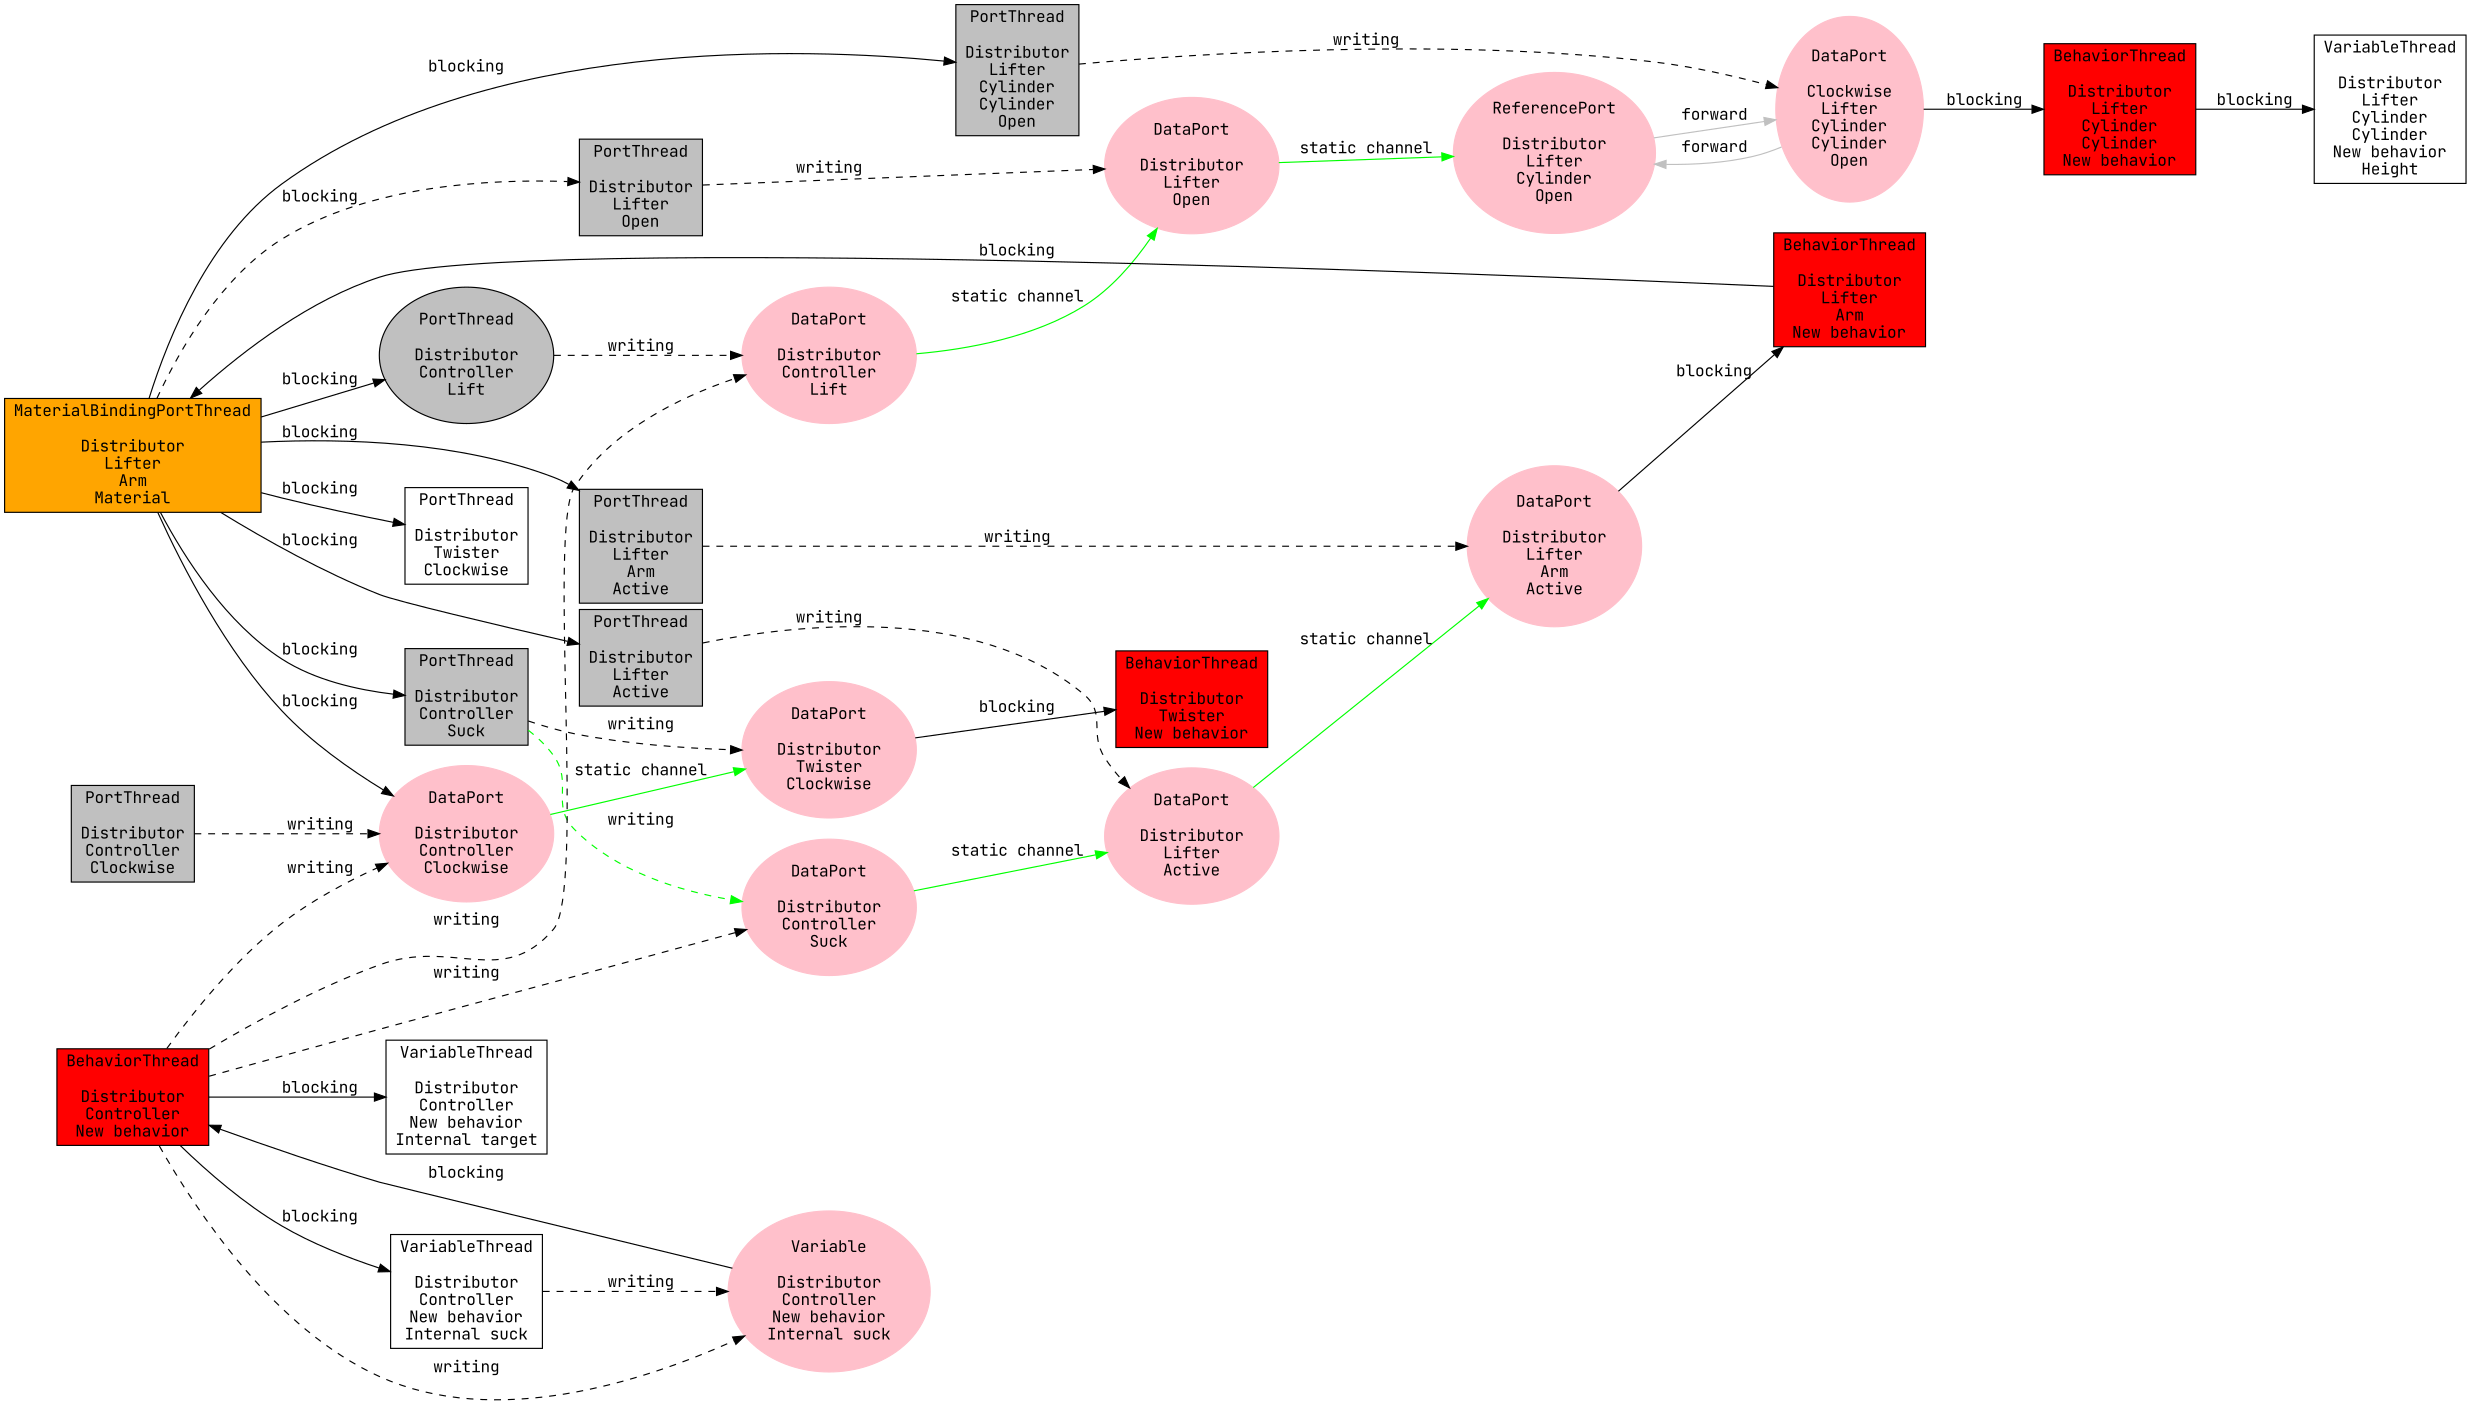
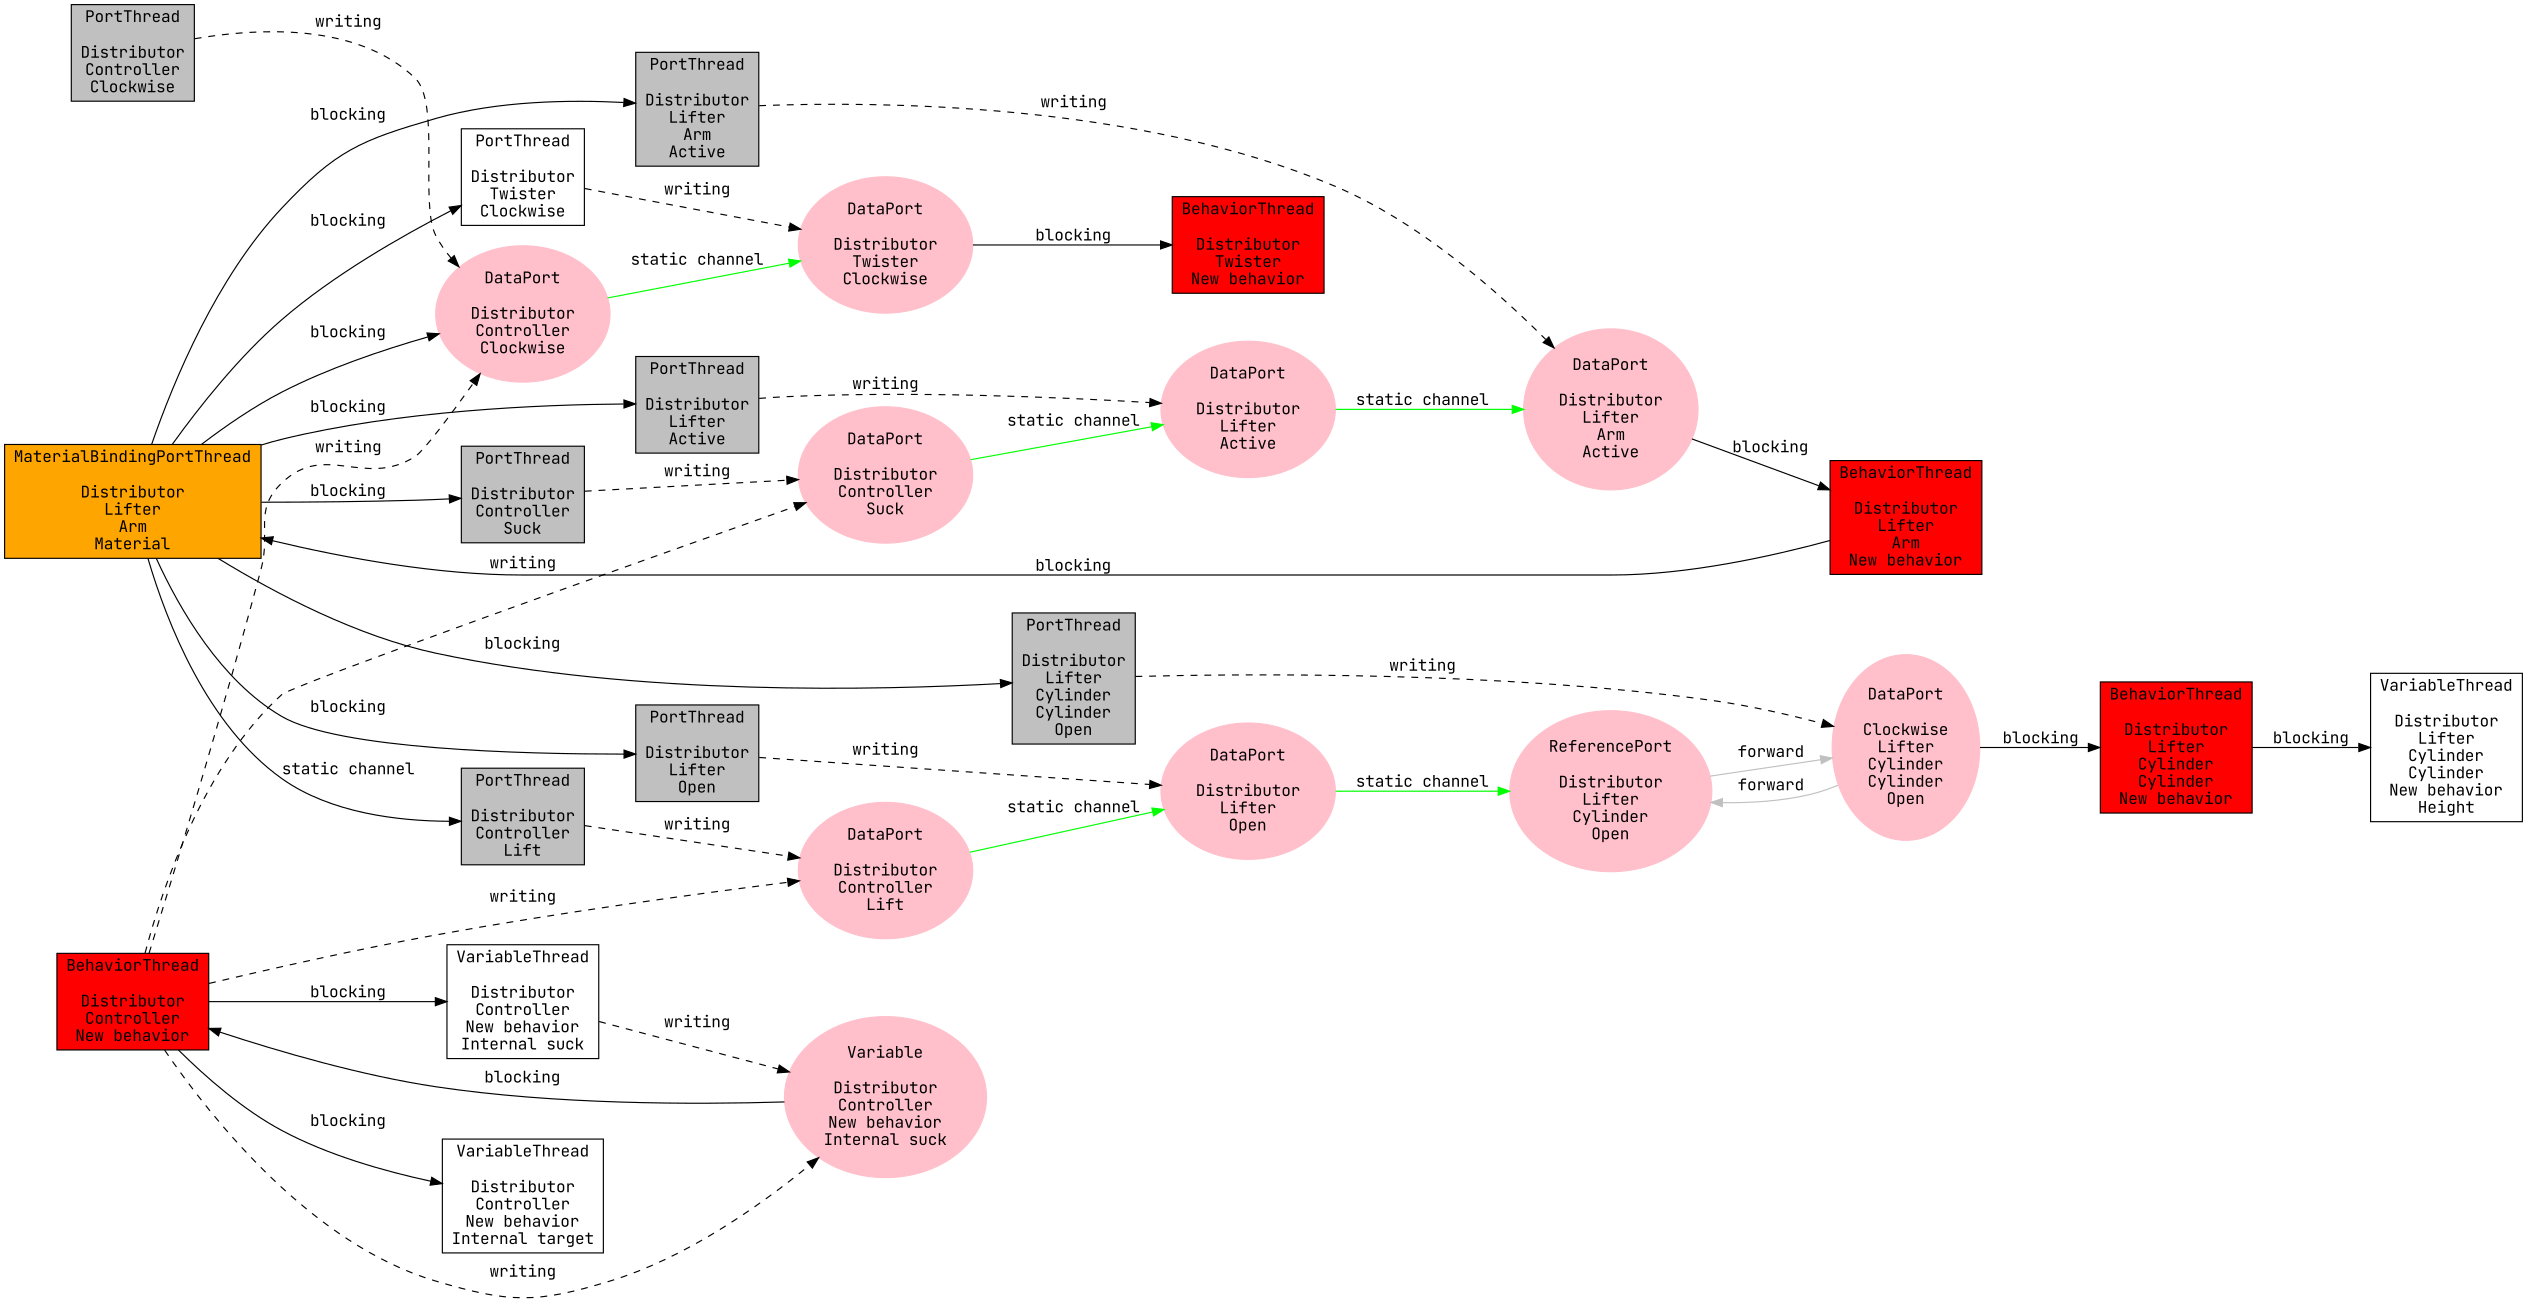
  digraph {
    fontname="JetBrains Mono"
    rankdir=LR
    node [fontname="JetBrains Mono" shape=box style=filled]
    edge [fontname="JetBrains Mono"]
    n1 [fillcolor=white label="PortThread\n\nDistributor\nTwister\nClockwise"]
    n2 [color=pink label="DataPort\n\nDistributor\nTwister\nClockwise" shape=ellipse]
    n3 [fillcolor=red label="BehaviorThread\n\nDistributor\nTwister\nNew behavior"]
    n4 [fillcolor=gray label="PortThread\n\nDistributor\nLifter\nOpen"]
    n5 [color=pink label="DataPort\n\nDistributor\nLifter\nOpen" shape=ellipse]
    n6 [color=pink label="ReferencePort\n\nDistributor\nLifter\nCylinder\nOpen" shape=ellipse]
    n7 [fillcolor=gray label="PortThread\n\nDistributor\nLifter\nActive"]
    n8 [color=pink label="DataPort\n\nDistributor\nLifter\nActive" shape=ellipse]
    n9 [color=pink label="DataPort\n\nDistributor\nLifter\nArm\nActive" shape=ellipse]
    n10 [fillcolor=gray label="PortThread\n\nDistributor\nLifter\nCylinder\nCylinder\nOpen"]
    n11 [color=pink label="DataPort\n\nClockwise\nLifter\nCylinder\nCylinder\nOpen" shape=ellipse]
    n12 [fillcolor=red label="BehaviorThread\n\nDistributor\nLifter\nCylinder\nCylinder\nNew behavior"]
    n13 [fillcolor=white label="VariableThread\n\nDistributor\nLifter\nCylinder\nCylinder\nNew behavior\nHeight"]
    n14 [fillcolor=orange label="MaterialBindingPortThread\n\nDistributor\nLifter\nArm\nMaterial"]
    n15 [fillcolor=gray label="PortThread\n\nDistributor\nLifter\nArm\nActive"]
-   n16 [fillcolor=gray label="PortThread\n\nDistributor\nController\nLift" shape=ellipse]
+   n16 [fillcolor=gray label="PortThread\n\nDistributor\nController\nLift"]
    n17 [fillcolor=gray label="PortThread\n\nDistributor\nController\nSuck"]
    n18 [color=pink label="DataPort\n\nDistributor\nController\nClockwise" shape=ellipse]
    n19 [fillcolor=gray label="PortThread\n\nDistributor\nController\nClockwise"]
    n20 [color=pink label="DataPort\n\nDistributor\nController\nLift" shape=ellipse]
    n21 [color=pink label="DataPort\n\nDistributor\nController\nSuck" shape=ellipse]
    n22 [fillcolor=red label="BehaviorThread\n\nDistributor\nLifter\nArm\nNew behavior"]
    n23 [fillcolor=white label="VariableThread\n\nDistributor\nController\nNew behavior\nInternal suck"]
    n24 [color=pink label="Variable\n\nDistributor\nController\nNew behavior\nInternal suck" shape=ellipse]
    n25 [fillcolor=red label="BehaviorThread\n\nDistributor\nController\nNew behavior"]
    n26 [fillcolor=white label="VariableThread\n\nDistributor\nController\nNew behavior\nInternal target"]
-   n17 -> n2 [label=writing style=dashed]
+   n1 -> n2 [label=writing style=dashed]
    n2 -> n3 [label=blocking]
    n4 -> n5 [label=writing style=dashed]
    n5 -> n6 [color=green label="static channel"]
    n6 -> n11 [color=gray label=forward]
    n7 -> n8 [label=writing style=dashed]
    n8 -> n9 [color=green label="static channel"]
    n9 -> n22 [label=blocking]
    n10 -> n11 [label=writing style=dashed]
    n11 -> n6 [color=gray label=forward]
    n11 -> n12 [label=blocking]
    n12 -> n13 [label=blocking]
    n14 -> n1 [label=blocking]
-   n14 -> n4 [label=blocking style=dashed]
+   n14 -> n4 [label=blocking]
    n14 -> n7 [label=blocking]
    n14 -> n10 [label=blocking]
    n14 -> n15 [label=blocking]
-   n14 -> n16 [label=blocking]
+   n14 -> n16 [label="static channel"]
    n14 -> n17 [label=blocking]
    n14 -> n18 [label=blocking]
    n15 -> n9 [label=writing style=dashed]
    n16 -> n20 [label=writing style=dashed]
-   n17 -> n21 [label=writing style=dashed color=green]
+   n17 -> n21 [label=writing style=dashed]
    n18 -> n2 [color=green label="static channel"]
    n19 -> n18 [label=writing style=dashed]
    n20 -> n5 [color=green label="static channel"]
    n21 -> n8 [color=green label="static channel"]
    n22 -> n14 [label=blocking]
    n23 -> n24 [label=writing style=dashed]
    n24 -> n25 [label=blocking]
    n25 -> n18 [label=writing style=dashed]
    n25 -> n20 [label=writing style=dashed]
    n25 -> n21 [label=writing style=dashed]
    n25 -> n23 [label=blocking]
    n25 -> n24 [label=writing style=dashed]
    n25 -> n26 [label=blocking]
  }
